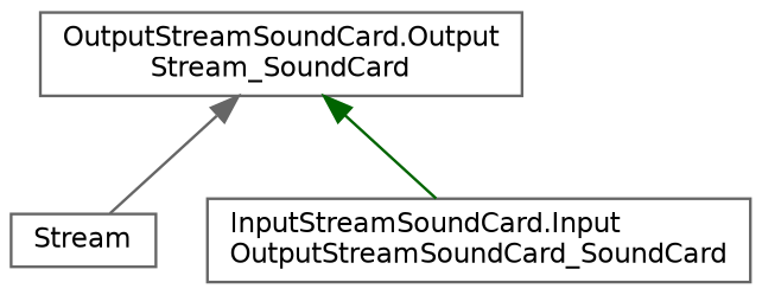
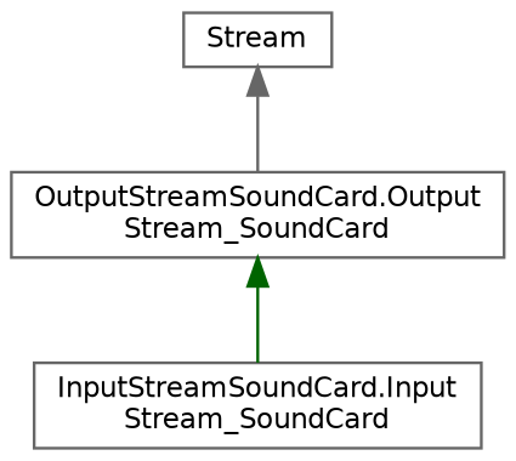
  digraph {
    rankdir=TB
    node [color=gray40 fillcolor=white fontname=Helvetica fontsize=10 shape=record style=filled]
    edge [dir=back fontname=Helvetica fontsize=10 labelfontname=Helvetica labelfontsize=10 style=solid]
    n1 [height=0.2 label=Stream width=0.4]
    n2 [height=0.2 label="OutputStreamSoundCard.Output\lStream_SoundCard" width=0.4]
-   n3 [height=0.2 label="InputStreamSoundCard.Input\lOutputStreamSoundCard_SoundCard" width=0.4]
-   n2 -> n1 [color=gray40]
+   n3 [height=0.2 label="InputStreamSoundCard.Input\lStream_SoundCard" width=0.4]
+   n1 -> n2 [color=gray40]
    n2 -> n3 [color=darkgreen]
  }
